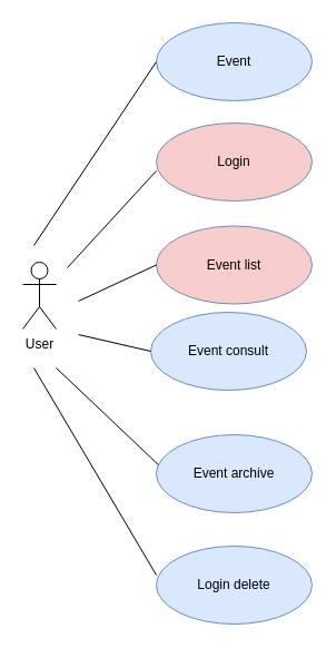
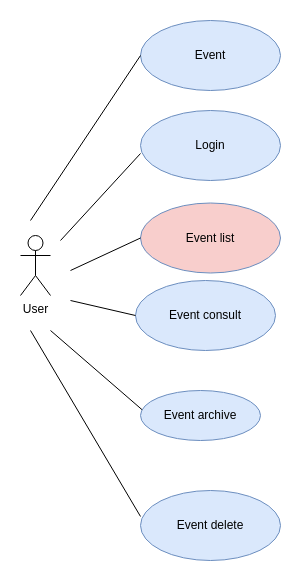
  <mxCell id="0" />
  <mxCell id="1" parent="0" />
  <mxCell id="2" value="User" style="shape=umlActor;verticalLabelPosition=bottom;labelBackgroundColor=#ffffff;verticalAlign=top;html=1;" parent="1" vertex="1"><mxGeometry x="20" y="235" width="30" height="60" as="geometry" /></mxCell>
  <mxCell id="3" value="Event list" style="ellipse;whiteSpace=wrap;html=1;fillColor=#f8cecc;strokeColor=#6c8ebf;" parent="1" vertex="1"><mxGeometry x="140" y="202.5" width="140" height="70" as="geometry" /></mxCell>
  <mxCell id="4" value="Event consult" style="ellipse;whiteSpace=wrap;html=1;fillColor=#dae8fc;strokeColor=#6c8ebf;" parent="1" vertex="1"><mxGeometry x="135" y="280" width="140" height="70" as="geometry" /></mxCell>
- <mxCell id="5" value="Event&amp;nbsp;archive" style="ellipse;whiteSpace=wrap;html=1;fillColor=#dae8fc;strokeColor=#6c8ebf;" parent="1" vertex="1"><mxGeometry x="140" y="390" width="140" height="70" as="geometry" /></mxCell>
+ <mxCell id="5" value="Event&amp;nbsp;archive" style="ellipse;whiteSpace=wrap;html=1;fillColor=#dae8fc;strokeColor=#6c8ebf;" parent="1" vertex="1"><mxGeometry x="140" y="390" width="120" height="50" as="geometry" /></mxCell>
  <mxCell id="6" value="Event" style="ellipse;whiteSpace=wrap;html=1;fillColor=#dae8fc;strokeColor=#6c8ebf;" parent="1" vertex="1"><mxGeometry x="140" y="20" width="140" height="70" as="geometry" /></mxCell>
- <mxCell id="7" value="Login" style="ellipse;whiteSpace=wrap;html=1;fillColor=#f8cecc;strokeColor=#6c8ebf;" parent="1" vertex="1"><mxGeometry x="140" y="110" width="140" height="70" as="geometry" /></mxCell>
- <mxCell id="8" value="Login delete" style="ellipse;whiteSpace=wrap;html=1;fillColor=#dae8fc;strokeColor=#6c8ebf;" parent="1" vertex="1"><mxGeometry x="140" y="490" width="140" height="70" as="geometry" /></mxCell>
+ <mxCell id="7" value="Login" style="ellipse;whiteSpace=wrap;html=1;fillColor=#dae8fc;strokeColor=#6c8ebf;" parent="1" vertex="1"><mxGeometry x="140" y="110" width="140" height="70" as="geometry" /></mxCell>
+ <mxCell id="8" value="Event delete" style="ellipse;whiteSpace=wrap;html=1;fillColor=#dae8fc;strokeColor=#6c8ebf;" parent="1" vertex="1"><mxGeometry x="140" y="490" width="140" height="70" as="geometry" /></mxCell>
  <mxCell id="9" value="" style="endArrow=none;html=1;entryX=0;entryY=0.5;entryDx=0;entryDy=0;" parent="1" target="6" edge="1"><mxGeometry width="50" height="50" relative="1" as="geometry"><mxPoint x="30" y="220" as="sourcePoint" /><mxPoint x="100" y="50" as="targetPoint" /><Array as="points" /></mxGeometry></mxCell>
  <mxCell id="10" value="" style="endArrow=none;html=1;" parent="1" edge="1"><mxGeometry width="50" height="50" relative="1" as="geometry"><mxPoint x="60" y="240" as="sourcePoint" /><mxPoint x="140" y="153" as="targetPoint" /><Array as="points" /></mxGeometry></mxCell>
  <mxCell id="11" value="" style="endArrow=none;html=1;entryX=0;entryY=0.5;entryDx=0;entryDy=0;" parent="1" target="3" edge="1"><mxGeometry width="50" height="50" relative="1" as="geometry"><mxPoint x="70" y="270" as="sourcePoint" /><mxPoint x="150" y="163" as="targetPoint" /><Array as="points" /></mxGeometry></mxCell>
  <mxCell id="12" value="" style="endArrow=none;html=1;entryX=0;entryY=0.5;entryDx=0;entryDy=0;" parent="1" target="4" edge="1"><mxGeometry width="50" height="50" relative="1" as="geometry"><mxPoint x="70" y="300" as="sourcePoint" /><mxPoint x="160" y="173" as="targetPoint" /><Array as="points" /></mxGeometry></mxCell>
  <mxCell id="13" value="" style="endArrow=none;html=1;entryX=0.014;entryY=0.386;entryDx=0;entryDy=0;entryPerimeter=0;" parent="1" target="5" edge="1"><mxGeometry width="50" height="50" relative="1" as="geometry"><mxPoint x="50" y="330" as="sourcePoint" /><mxPoint x="130" y="420" as="targetPoint" /><Array as="points" /></mxGeometry></mxCell>
  <mxCell id="14" value="" style="endArrow=none;html=1;entryX=0;entryY=0.371;entryDx=0;entryDy=0;entryPerimeter=0;" parent="1" target="8" edge="1"><mxGeometry width="50" height="50" relative="1" as="geometry"><mxPoint x="30" y="330" as="sourcePoint" /><mxPoint x="130" y="520" as="targetPoint" /><Array as="points" /></mxGeometry></mxCell>
